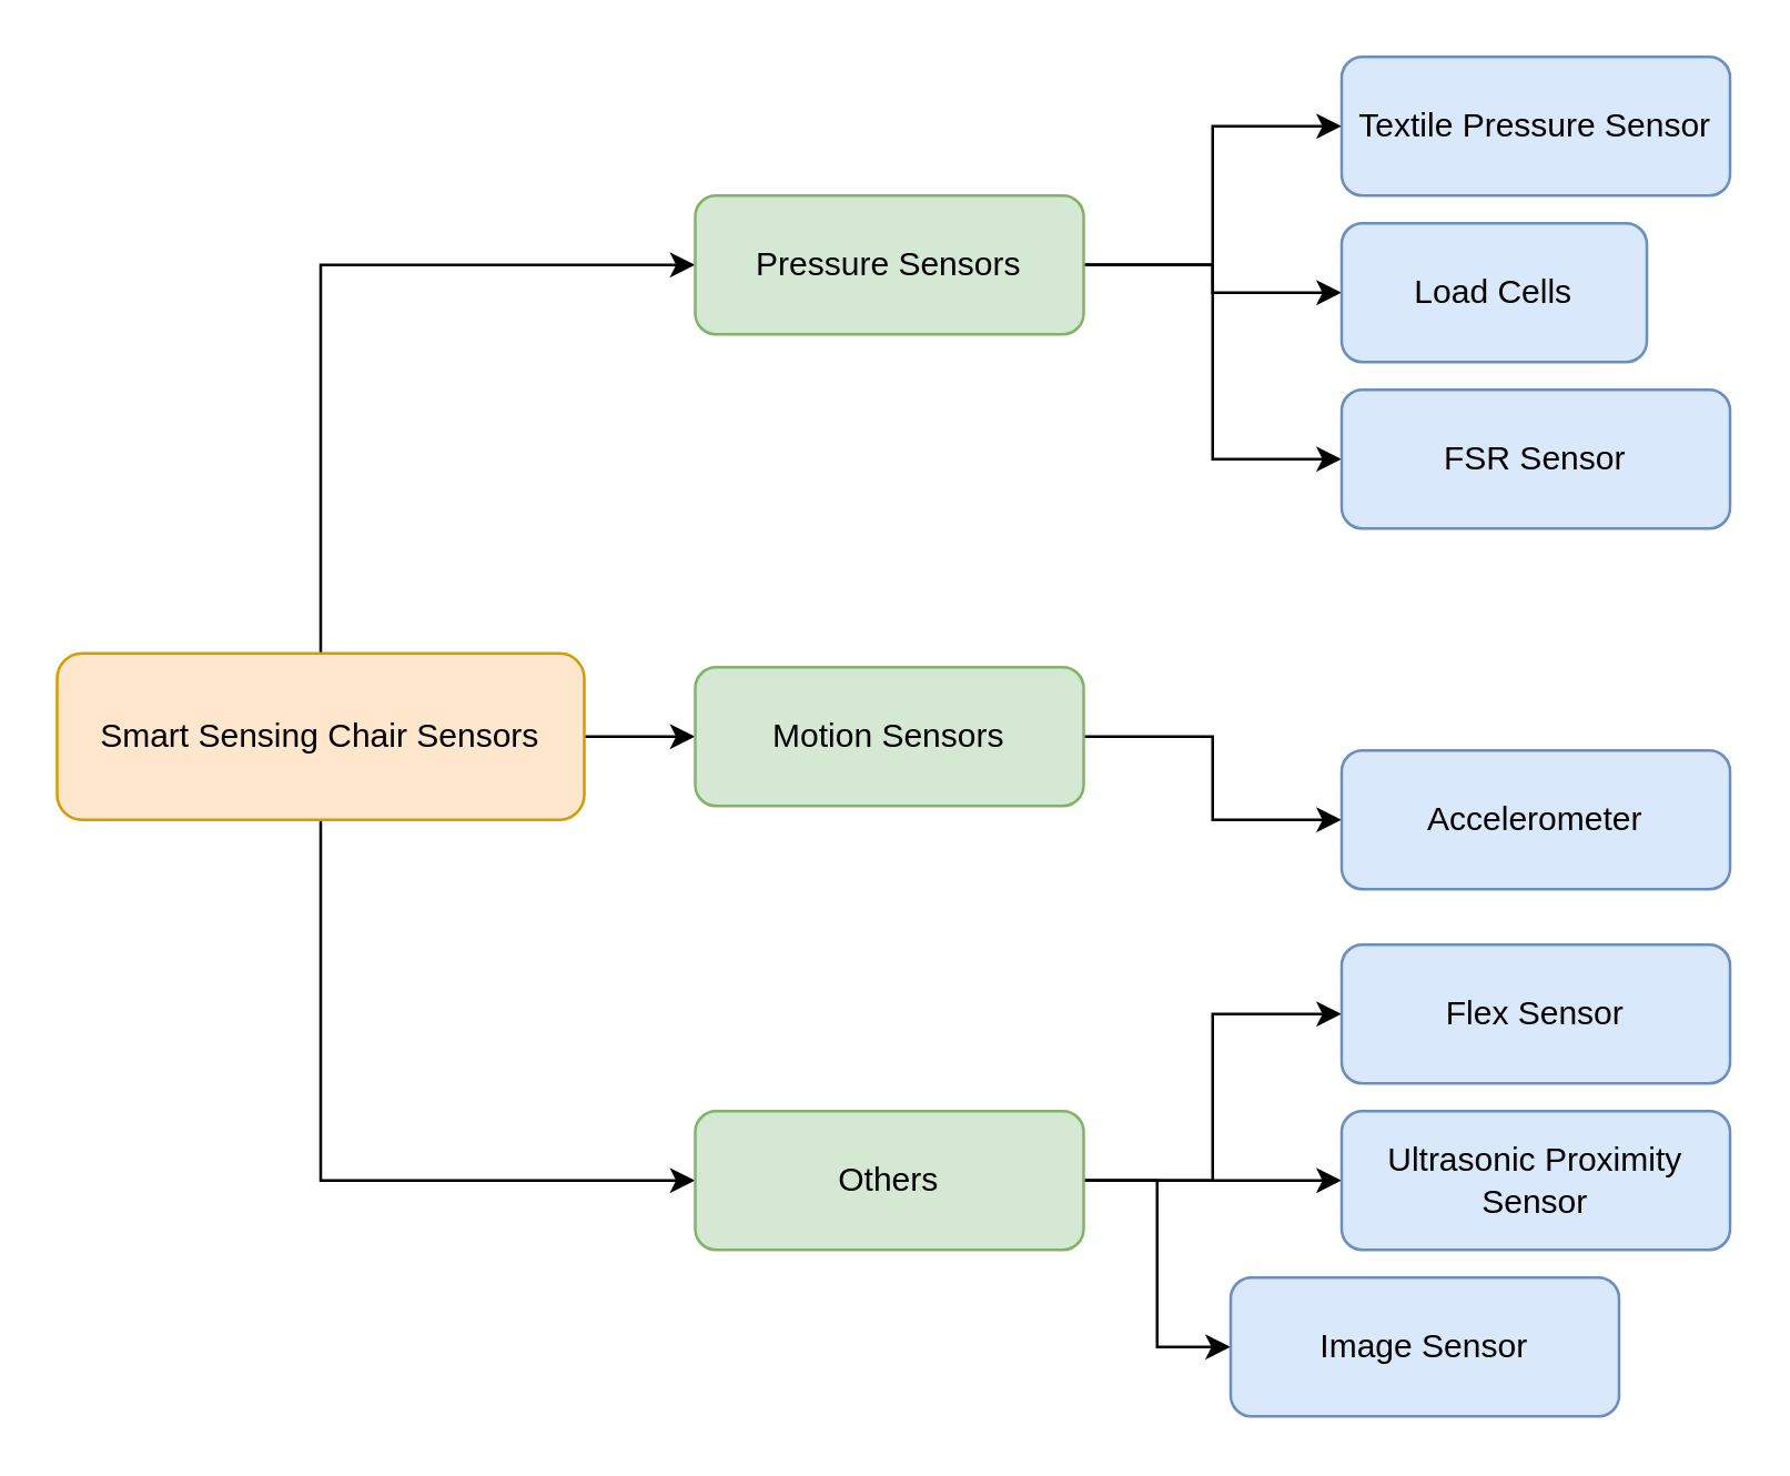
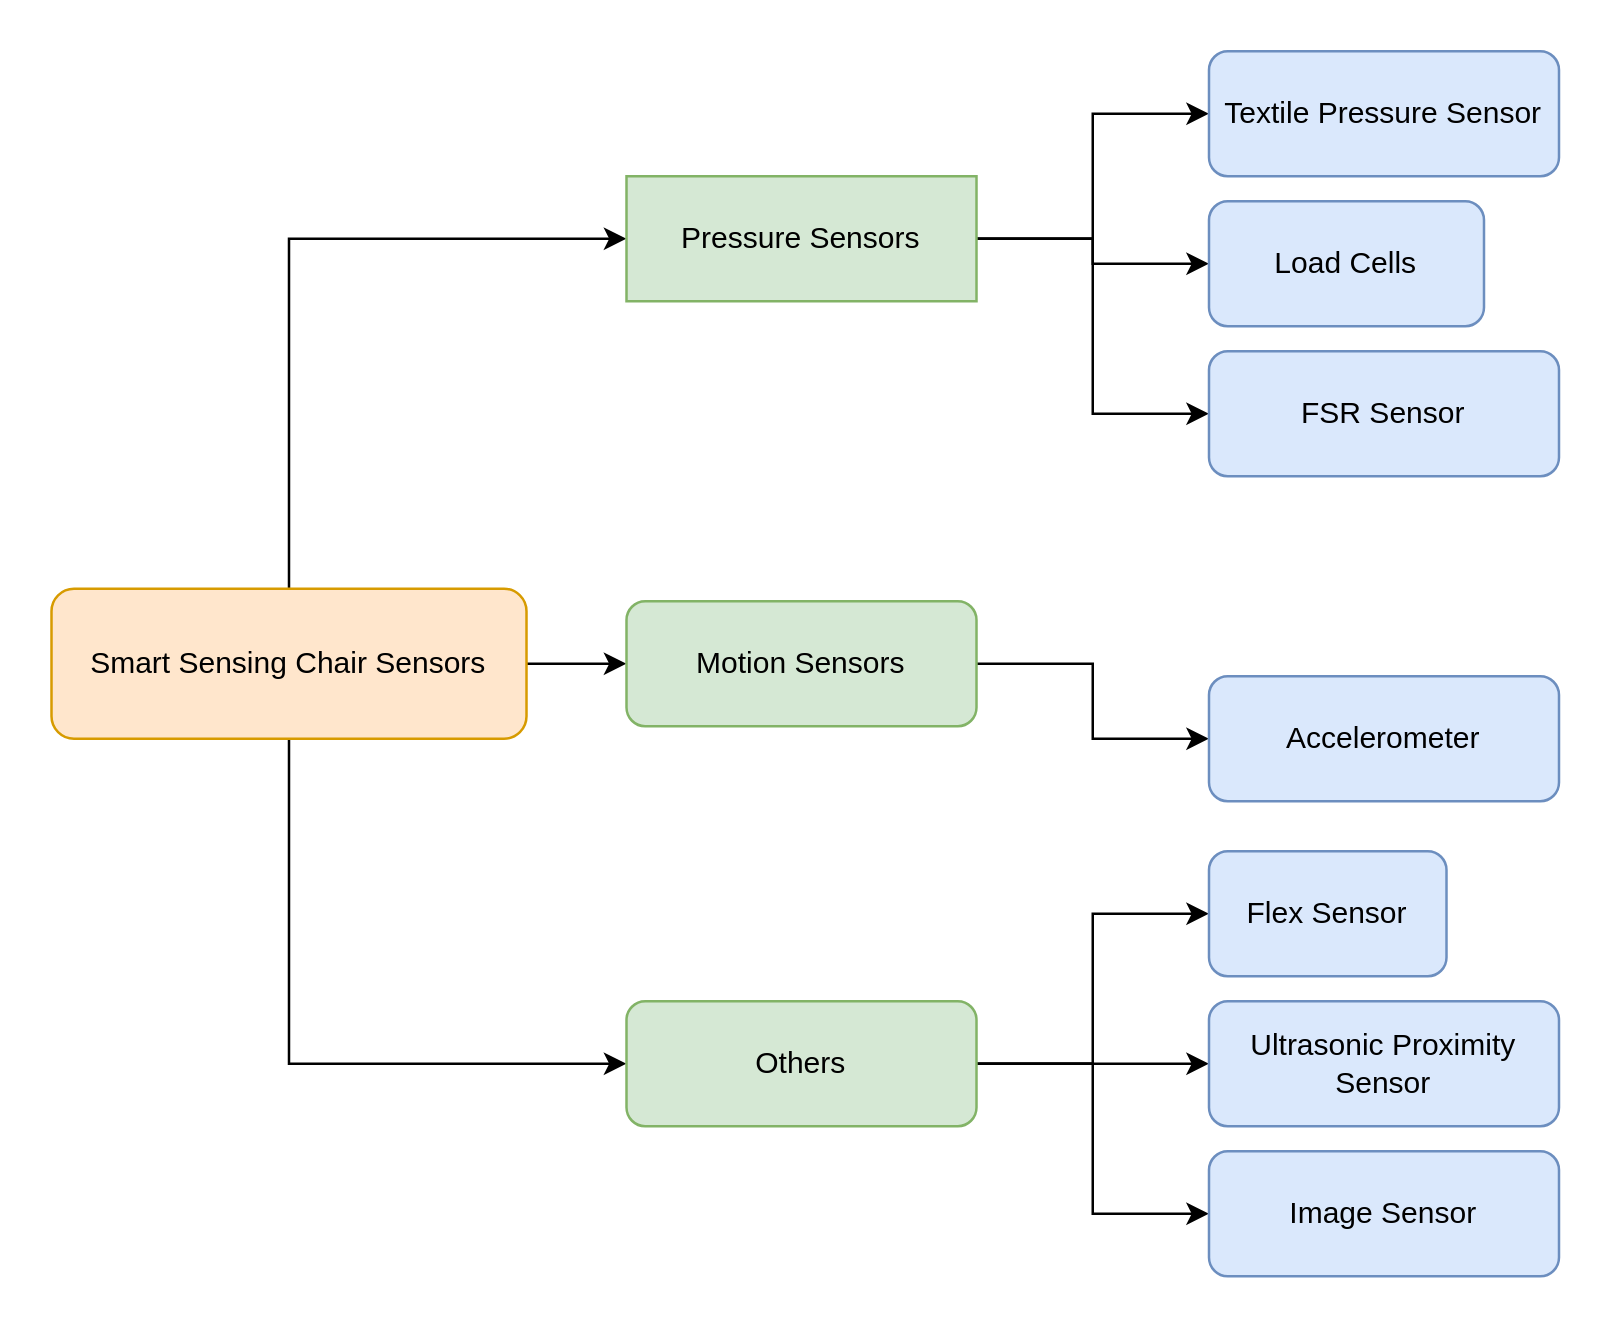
  <mxCell id="0" />
  <mxCell id="1" parent="0" />
  <mxCell id="2" style="edgeStyle=orthogonalEdgeStyle;rounded=0;orthogonalLoop=1;jettySize=auto;html=1;entryX=0;entryY=0.5;entryDx=0;entryDy=0;" parent="1" source="5" target="11" edge="1"><mxGeometry relative="1" as="geometry" /></mxCell>
  <mxCell id="3" style="edgeStyle=orthogonalEdgeStyle;rounded=0;orthogonalLoop=1;jettySize=auto;html=1;entryX=0;entryY=0.5;entryDx=0;entryDy=0;" parent="1" source="5" target="9" edge="1"><mxGeometry relative="1" as="geometry"><Array as="points"><mxPoint x="115" y="95" /></Array></mxGeometry></mxCell>
  <mxCell id="4" style="edgeStyle=orthogonalEdgeStyle;rounded=0;orthogonalLoop=1;jettySize=auto;html=1;entryX=0;entryY=0.5;entryDx=0;entryDy=0;" edge="1" parent="1" source="5" target="15"><mxGeometry relative="1" as="geometry"><Array as="points"><mxPoint x="115" y="425" /></Array></mxGeometry></mxCell>
  <mxCell id="5" value="Smart Sensing Chair Sensors" style="rounded=1;whiteSpace=wrap;html=1;fillColor=#ffe6cc;strokeColor=#d79b00;" parent="1" vertex="1"><mxGeometry y="235" width="190" height="60" as="geometry" x="20" /></mxCell>
  <mxCell id="6" style="edgeStyle=orthogonalEdgeStyle;rounded=0;orthogonalLoop=1;jettySize=auto;html=1;entryX=0;entryY=0.5;entryDx=0;entryDy=0;" parent="1" source="9" target="19" edge="1"><mxGeometry relative="1" as="geometry" /></mxCell>
  <mxCell id="7" style="edgeStyle=orthogonalEdgeStyle;rounded=0;orthogonalLoop=1;jettySize=auto;html=1;entryX=0;entryY=0.5;entryDx=0;entryDy=0;" parent="1" source="9" target="18" edge="1"><mxGeometry relative="1" as="geometry" /></mxCell>
  <mxCell id="8" style="edgeStyle=orthogonalEdgeStyle;rounded=0;orthogonalLoop=1;jettySize=auto;html=1;entryX=0;entryY=0.5;entryDx=0;entryDy=0;" parent="1" source="9" target="16" edge="1"><mxGeometry relative="1" as="geometry" /></mxCell>
- <mxCell id="9" value="Pressure Sensors" style="rounded=1;whiteSpace=wrap;html=1;strokeColor=#82b366;align=center;verticalAlign=middle;fontFamily=Helvetica;fontSize=12;fillColor=#d5e8d4;" parent="1" vertex="1"><mxGeometry x="250" y="70" width="140" height="50" as="geometry" /></mxCell>
+ <mxCell id="9" value="Pressure Sensors" style="whiteSpace=wrap;html=1;strokeColor=#82b366;align=center;verticalAlign=middle;fontFamily=Helvetica;fontSize=12;fillColor=#d5e8d4;rounded=0;" parent="1" vertex="1"><mxGeometry x="250" y="70" width="140" height="50" as="geometry" /></mxCell>
  <mxCell id="10" style="edgeStyle=orthogonalEdgeStyle;rounded=0;orthogonalLoop=1;jettySize=auto;html=1;entryX=0;entryY=0.5;entryDx=0;entryDy=0;" parent="1" source="11" target="17" edge="1"><mxGeometry relative="1" as="geometry" /></mxCell>
  <mxCell id="11" value="Motion Sensors" style="rounded=1;whiteSpace=wrap;html=1;fillColor=#d5e8d4;strokeColor=#82b366;" parent="1" vertex="1"><mxGeometry x="250" y="240" width="140" height="50" as="geometry" /></mxCell>
  <mxCell id="12" style="edgeStyle=orthogonalEdgeStyle;rounded=0;orthogonalLoop=1;jettySize=auto;html=1;entryX=0;entryY=0.5;entryDx=0;entryDy=0;" parent="1" source="15" target="21" edge="1"><mxGeometry relative="1" as="geometry" /></mxCell>
  <mxCell id="13" style="edgeStyle=orthogonalEdgeStyle;rounded=0;orthogonalLoop=1;jettySize=auto;html=1;entryX=0;entryY=0.5;entryDx=0;entryDy=0;" parent="1" source="15" target="20" edge="1"><mxGeometry relative="1" as="geometry" /></mxCell>
  <mxCell id="14" style="edgeStyle=orthogonalEdgeStyle;rounded=0;orthogonalLoop=1;jettySize=auto;html=1;entryX=0;entryY=0.5;entryDx=0;entryDy=0;" parent="1" source="15" target="22" edge="1"><mxGeometry relative="1" as="geometry" /></mxCell>
  <mxCell id="15" value="Others" style="rounded=1;whiteSpace=wrap;html=1;fillColor=#d5e8d4;strokeColor=#82b366;" parent="1" vertex="1"><mxGeometry x="250" y="400" width="140" height="50" as="geometry" /></mxCell>
  <mxCell id="16" value="FSR Sensor" style="rounded=1;whiteSpace=wrap;html=1;strokeColor=#6c8ebf;align=center;verticalAlign=middle;fontFamily=Helvetica;fontSize=12;fillColor=#dae8fc;" parent="1" vertex="1"><mxGeometry x="483" y="140" width="140" height="50" as="geometry" /></mxCell>
  <mxCell id="17" value="Accelerometer" style="rounded=1;whiteSpace=wrap;html=1;strokeColor=#6c8ebf;align=center;verticalAlign=middle;fontFamily=Helvetica;fontSize=12;fillColor=#dae8fc;" parent="1" vertex="1"><mxGeometry x="483" y="270" width="140" height="50" as="geometry" /></mxCell>
  <mxCell id="18" value="Textile Pressure Sensor" style="rounded=1;whiteSpace=wrap;html=1;strokeColor=#6c8ebf;align=center;verticalAlign=middle;fontFamily=Helvetica;fontSize=12;fillColor=#dae8fc;" parent="1" vertex="1"><mxGeometry x="483" y="20" width="140" height="50" as="geometry" /></mxCell>
  <mxCell id="19" value="Load Cells" style="rounded=1;whiteSpace=wrap;html=1;strokeColor=#6c8ebf;align=center;verticalAlign=middle;fontFamily=Helvetica;fontSize=12;fillColor=#dae8fc;" parent="1" vertex="1"><mxGeometry x="483" y="80" width="110" height="50" as="geometry" /></mxCell>
- <mxCell id="20" value="Flex Sensor" style="rounded=1;whiteSpace=wrap;html=1;strokeColor=#6c8ebf;align=center;verticalAlign=middle;fontFamily=Helvetica;fontSize=12;fillColor=#dae8fc;fontColor=default;" parent="1" vertex="1"><mxGeometry x="483" y="340" width="140" height="50" as="geometry" /></mxCell>
- <mxCell id="21" value="Image Sensor" style="rounded=1;whiteSpace=wrap;html=1;strokeColor=#6c8ebf;align=center;verticalAlign=middle;fontFamily=Helvetica;fontSize=12;fillColor=#dae8fc;fontColor=default;" parent="1" vertex="1"><mxGeometry x="443" y="460" width="140" height="50" as="geometry" /></mxCell>
+ <mxCell id="20" value="Flex Sensor" style="rounded=1;whiteSpace=wrap;html=1;strokeColor=#6c8ebf;align=center;verticalAlign=middle;fontFamily=Helvetica;fontSize=12;fillColor=#dae8fc;fontColor=default;" parent="1" vertex="1"><mxGeometry x="483" y="340" width="95" height="50" as="geometry" /></mxCell>
+ <mxCell id="21" value="Image Sensor" style="rounded=1;whiteSpace=wrap;html=1;strokeColor=#6c8ebf;align=center;verticalAlign=middle;fontFamily=Helvetica;fontSize=12;fillColor=#dae8fc;fontColor=default;" parent="1" vertex="1"><mxGeometry x="483" y="460" width="140" height="50" as="geometry" /></mxCell>
  <mxCell id="22" value="Ultrasonic Proximity Sensor" style="rounded=1;whiteSpace=wrap;html=1;strokeColor=#6c8ebf;align=center;verticalAlign=middle;fontFamily=Helvetica;fontSize=12;fillColor=#dae8fc;fontColor=default;" parent="1" vertex="1"><mxGeometry x="483" y="400" width="140" height="50" as="geometry" /></mxCell>
